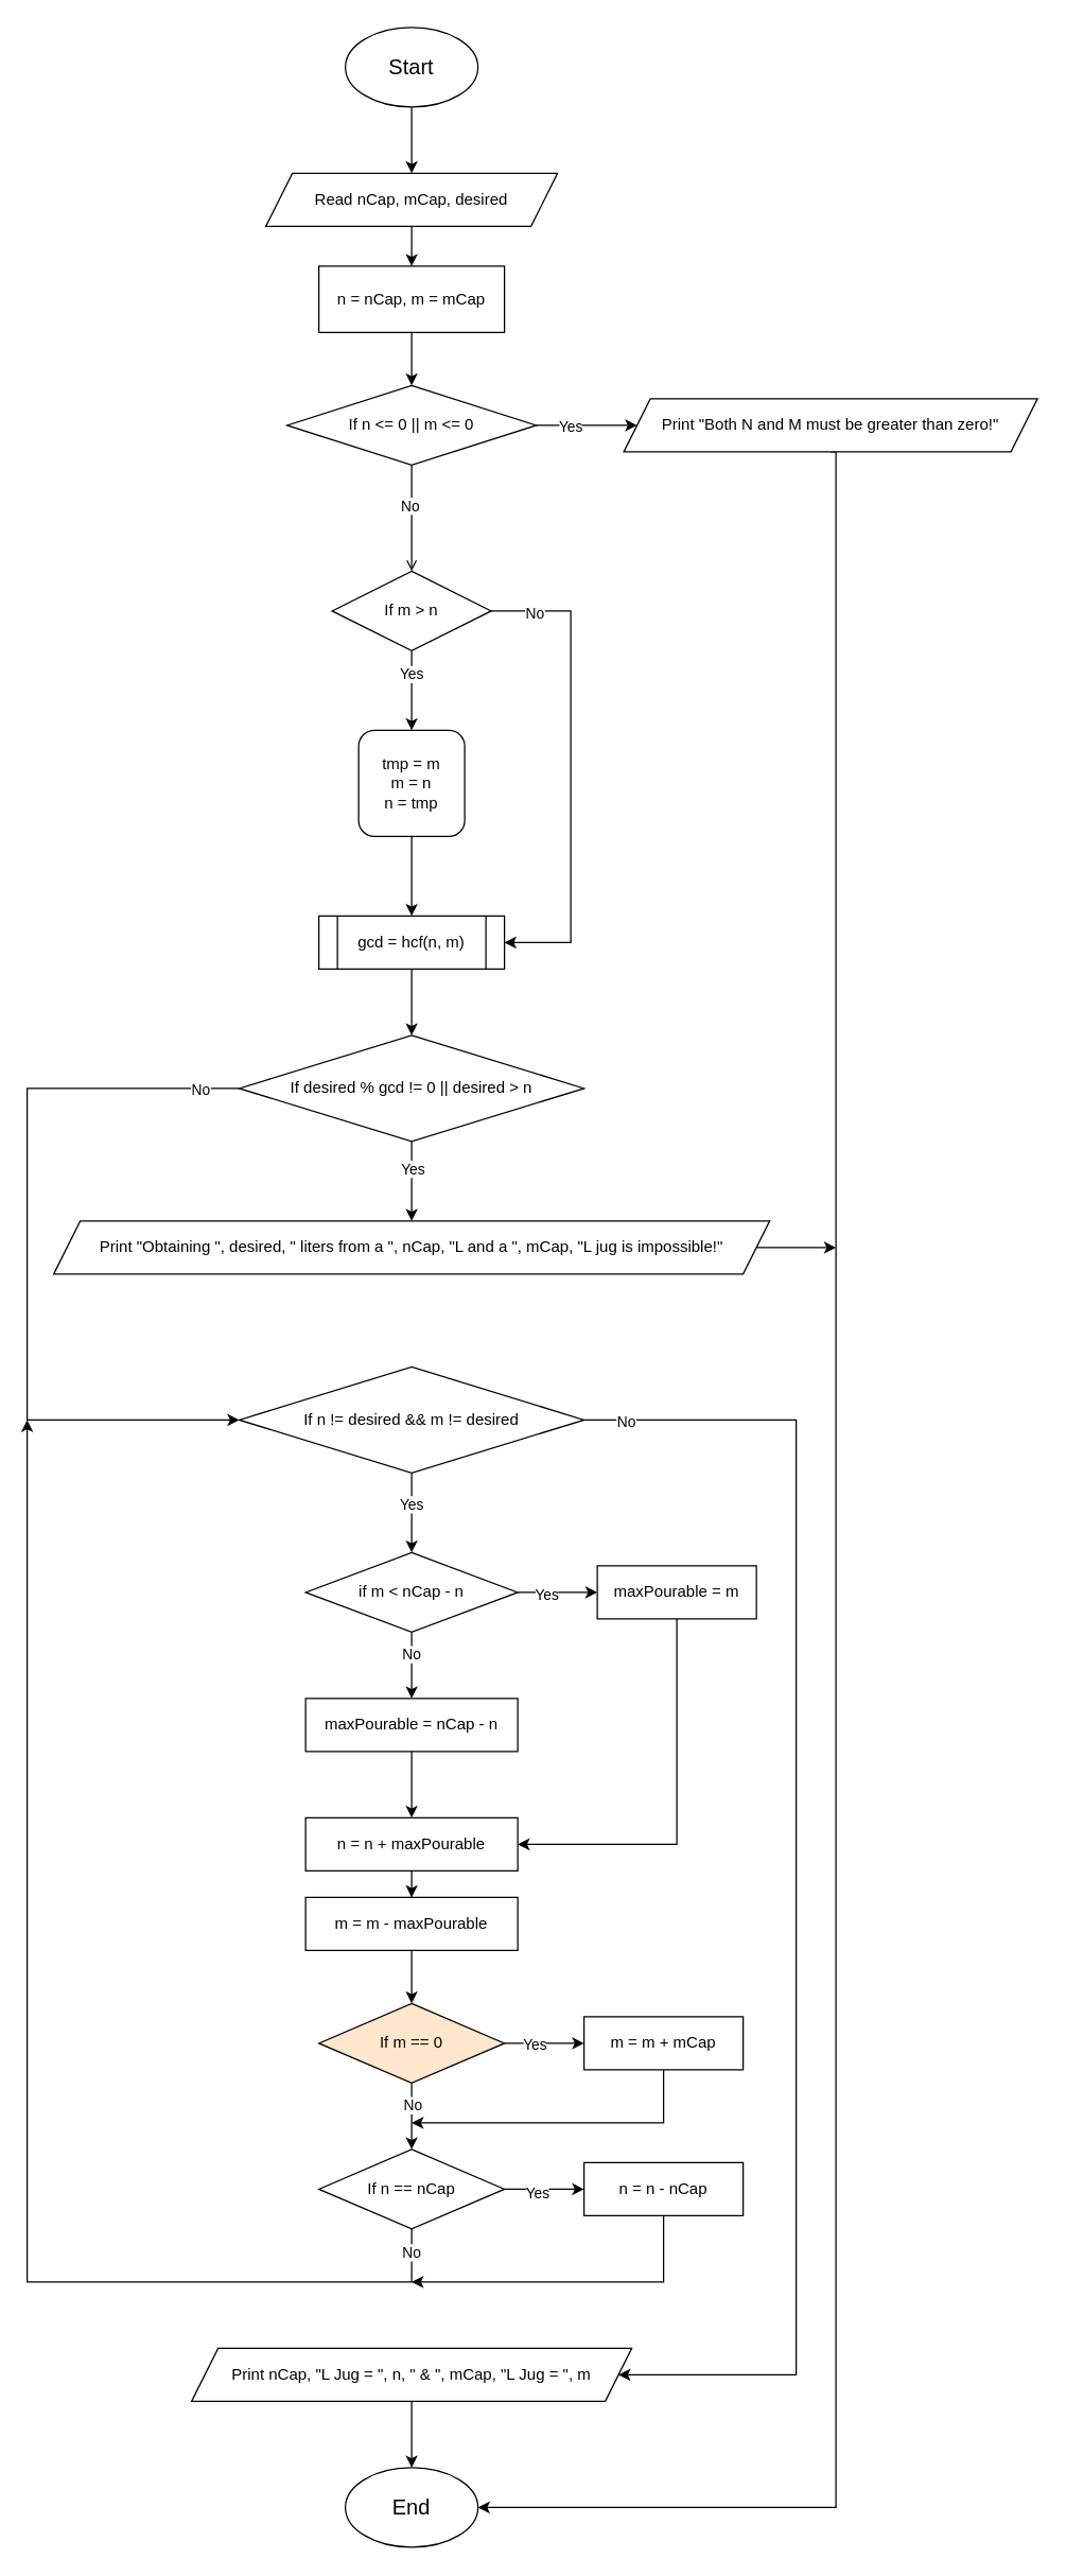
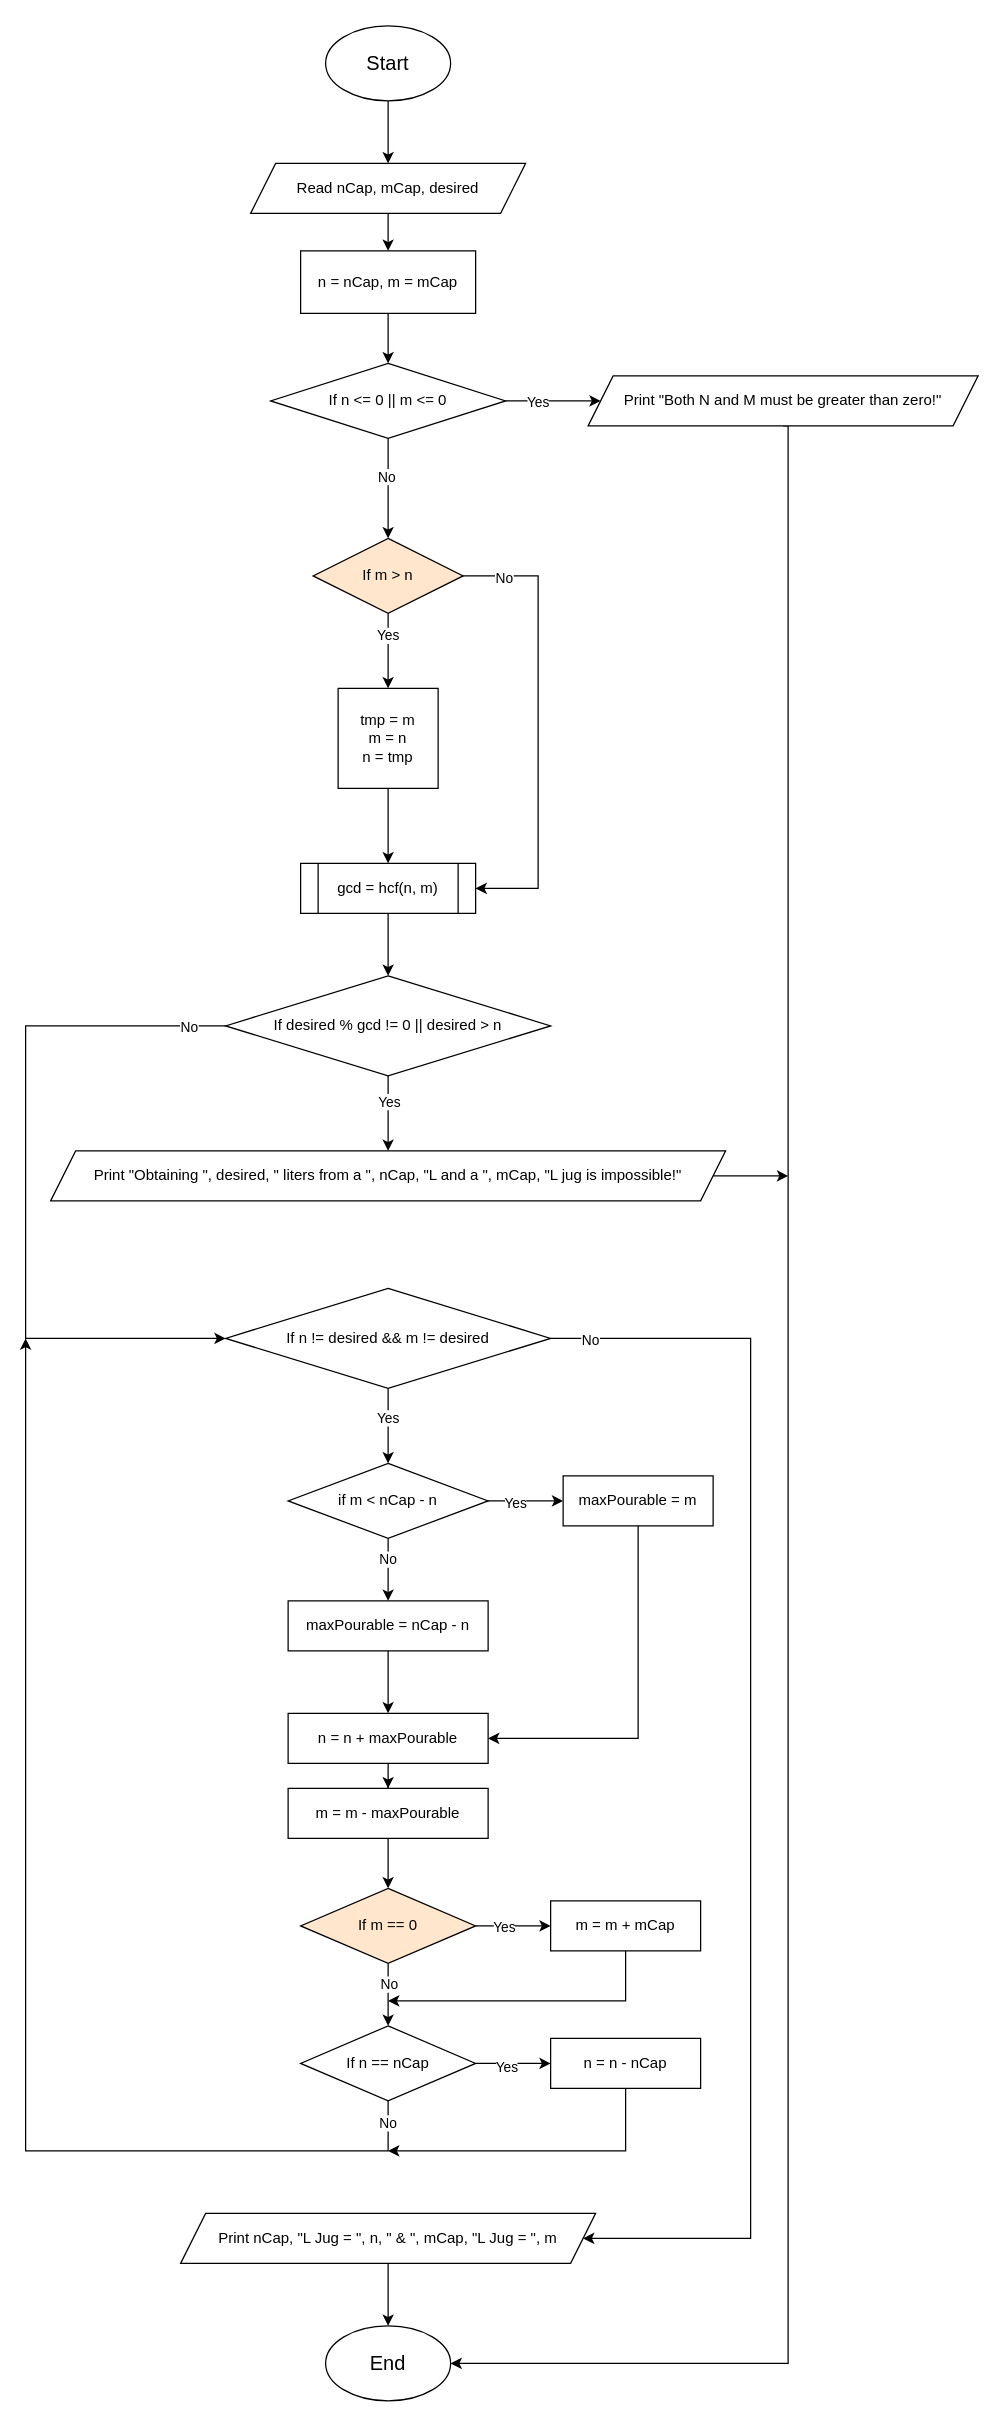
  <mxCell id="0" />
  <mxCell id="1" parent="0" />
  <mxCell id="2" value="" style="edgeStyle=orthogonalEdgeStyle;rounded=0;orthogonalLoop=1;jettySize=auto;html=1;" edge="1" parent="1" source="3" target="6"><mxGeometry relative="1" as="geometry" /></mxCell>
  <mxCell id="3" value="Start" style="ellipse;whiteSpace=wrap;html=1;fontSize=16;" vertex="1" parent="1"><mxGeometry x="260" y="20" width="100" height="60" as="geometry" /></mxCell>
  <mxCell id="4" value="End" style="ellipse;whiteSpace=wrap;html=1;fontSize=16;" vertex="1" parent="1"><mxGeometry x="260" y="1860" width="100" height="60" as="geometry" /></mxCell>
  <mxCell id="5" value="" style="edgeStyle=orthogonalEdgeStyle;rounded=0;orthogonalLoop=1;jettySize=auto;html=1;" edge="1" parent="1" source="6" target="8"><mxGeometry relative="1" as="geometry" /></mxCell>
  <mxCell id="6" value="Read nCap, mCap, desired" style="shape=parallelogram;perimeter=parallelogramPerimeter;whiteSpace=wrap;html=1;fixedSize=1;" vertex="1" parent="1"><mxGeometry x="200" y="130" width="220" height="40" as="geometry" /></mxCell>
  <mxCell id="7" value="" style="edgeStyle=orthogonalEdgeStyle;rounded=0;orthogonalLoop=1;jettySize=auto;html=1;" edge="1" parent="1" source="8" target="13"><mxGeometry relative="1" as="geometry" /></mxCell>
  <mxCell id="8" value="n = nCap, m = mCap" style="rounded=0;whiteSpace=wrap;html=1;" vertex="1" parent="1"><mxGeometry x="240" y="200" width="140" height="50" as="geometry" /></mxCell>
  <mxCell id="9" value="" style="edgeStyle=orthogonalEdgeStyle;rounded=0;orthogonalLoop=1;jettySize=auto;html=1;" edge="1" parent="1" source="13" target="15"><mxGeometry relative="1" as="geometry" /></mxCell>
  <mxCell id="10" value="Yes" style="edgeLabel;html=1;align=center;verticalAlign=middle;resizable=0;points=[];" vertex="1" connectable="0" parent="9"><mxGeometry x="-0.352" relative="1" as="geometry"><mxPoint as="offset" /></mxGeometry></mxCell>
- <mxCell id="11" value="" style="edgeStyle=orthogonalEdgeStyle;rounded=0;orthogonalLoop=1;jettySize=auto;html=1;endArrow=open;" edge="1" parent="1" source="13" target="20"><mxGeometry relative="1" as="geometry" /></mxCell>
+ <mxCell id="11" value="" style="edgeStyle=orthogonalEdgeStyle;rounded=0;orthogonalLoop=1;jettySize=auto;html=1;" edge="1" parent="1" source="13" target="20"><mxGeometry relative="1" as="geometry" /></mxCell>
  <mxCell id="12" value="No" style="edgeLabel;html=1;align=center;verticalAlign=middle;resizable=0;points=[];" vertex="1" connectable="0" parent="11"><mxGeometry x="-0.238" y="-2" relative="1" as="geometry"><mxPoint as="offset" /></mxGeometry></mxCell>
  <mxCell id="13" value="&lt;div&gt;If n &amp;lt;= 0 || m &amp;lt;= 0&lt;/div&gt;" style="rhombus;whiteSpace=wrap;html=1;" vertex="1" parent="1"><mxGeometry x="216" y="290" width="188" height="60" as="geometry" /></mxCell>
  <mxCell id="14" style="edgeStyle=orthogonalEdgeStyle;rounded=0;orthogonalLoop=1;jettySize=auto;html=1;exitX=0.5;exitY=1;exitDx=0;exitDy=0;entryX=1;entryY=0.5;entryDx=0;entryDy=0;" edge="1" parent="1" source="15" target="4"><mxGeometry relative="1" as="geometry"><Array as="points"><mxPoint x="630" y="340" /><mxPoint x="630" y="1890" /></Array></mxGeometry></mxCell>
  <mxCell id="15" value="Print&amp;nbsp;&quot;Both N and M must be greater than zero!&quot;" style="shape=parallelogram;perimeter=parallelogramPerimeter;whiteSpace=wrap;html=1;fixedSize=1;" vertex="1" parent="1"><mxGeometry x="470" y="300" width="312" height="40" as="geometry" /></mxCell>
  <mxCell id="16" value="" style="edgeStyle=orthogonalEdgeStyle;rounded=0;orthogonalLoop=1;jettySize=auto;html=1;" edge="1" parent="1" source="20" target="22"><mxGeometry relative="1" as="geometry" /></mxCell>
  <mxCell id="17" value="Yes" style="edgeLabel;html=1;align=center;verticalAlign=middle;resizable=0;points=[];" vertex="1" connectable="0" parent="16"><mxGeometry x="-0.448" y="-1" relative="1" as="geometry"><mxPoint as="offset" /></mxGeometry></mxCell>
  <mxCell id="18" style="edgeStyle=orthogonalEdgeStyle;rounded=0;orthogonalLoop=1;jettySize=auto;html=1;exitX=1;exitY=0.5;exitDx=0;exitDy=0;entryX=1;entryY=0.5;entryDx=0;entryDy=0;" edge="1" parent="1" source="20" target="24"><mxGeometry relative="1" as="geometry"><Array as="points"><mxPoint x="430" y="460" /><mxPoint x="430" y="710" /></Array></mxGeometry></mxCell>
  <mxCell id="19" value="No" style="edgeLabel;html=1;align=center;verticalAlign=middle;resizable=0;points=[];" vertex="1" connectable="0" parent="18"><mxGeometry x="-0.824" y="-1" relative="1" as="geometry"><mxPoint as="offset" /></mxGeometry></mxCell>
- <mxCell id="20" value="&lt;div&gt;If m &amp;gt; n&lt;/div&gt;" style="rhombus;whiteSpace=wrap;html=1;" vertex="1" parent="1"><mxGeometry x="250" y="430" width="120" height="60" as="geometry" /></mxCell>
+ <mxCell id="20" value="&lt;div&gt;If m &amp;gt; n&lt;/div&gt;" style="rhombus;whiteSpace=wrap;html=1;fillColor=#ffe6cc;" vertex="1" parent="1"><mxGeometry x="250" y="430" width="120" height="60" as="geometry" /></mxCell>
  <mxCell id="21" value="" style="edgeStyle=orthogonalEdgeStyle;rounded=0;orthogonalLoop=1;jettySize=auto;html=1;" edge="1" parent="1" source="22" target="24"><mxGeometry relative="1" as="geometry" /></mxCell>
- <mxCell id="22" value="tmp = m&lt;div&gt;m = n&lt;/div&gt;&lt;div&gt;n = tmp&lt;/div&gt;" style="whiteSpace=wrap;html=1;rounded=1;" vertex="1" parent="1"><mxGeometry x="270" y="550" width="80" height="80" as="geometry" /></mxCell>
+ <mxCell id="22" value="tmp = m&lt;div&gt;m = n&lt;/div&gt;&lt;div&gt;n = tmp&lt;/div&gt;" style="rounded=0;whiteSpace=wrap;html=1;" vertex="1" parent="1"><mxGeometry x="270" y="550" width="80" height="80" as="geometry" /></mxCell>
  <mxCell id="23" value="" style="edgeStyle=orthogonalEdgeStyle;rounded=0;orthogonalLoop=1;jettySize=auto;html=1;" edge="1" parent="1" source="24" target="29"><mxGeometry relative="1" as="geometry" /></mxCell>
  <mxCell id="24" value="gcd = hcf(n, m)" style="shape=process;whiteSpace=wrap;html=1;backgroundOutline=1;" vertex="1" parent="1"><mxGeometry x="240" y="690" width="140" height="40" as="geometry" /></mxCell>
  <mxCell id="25" value="" style="edgeStyle=orthogonalEdgeStyle;rounded=0;orthogonalLoop=1;jettySize=auto;html=1;" edge="1" parent="1" source="29" target="31"><mxGeometry relative="1" as="geometry" /></mxCell>
  <mxCell id="26" value="Yes" style="edgeLabel;html=1;align=center;verticalAlign=middle;resizable=0;points=[];" vertex="1" connectable="0" parent="25"><mxGeometry x="-0.346" y="-2" relative="1" as="geometry"><mxPoint x="2" as="offset" /></mxGeometry></mxCell>
  <mxCell id="27" style="edgeStyle=orthogonalEdgeStyle;rounded=0;orthogonalLoop=1;jettySize=auto;html=1;exitX=0;exitY=0.5;exitDx=0;exitDy=0;entryX=0;entryY=0.5;entryDx=0;entryDy=0;" edge="1" parent="1" source="29" target="36"><mxGeometry relative="1" as="geometry"><Array as="points"><mxPoint x="20" y="820" /><mxPoint x="20" y="1070" /></Array></mxGeometry></mxCell>
  <mxCell id="28" value="No" style="edgeLabel;html=1;align=center;verticalAlign=middle;resizable=0;points=[];" vertex="1" connectable="0" parent="27"><mxGeometry x="-0.881" y="-1" relative="1" as="geometry"><mxPoint x="4" y="1" as="offset" /></mxGeometry></mxCell>
  <mxCell id="29" value="&lt;div&gt;If&amp;nbsp;desired % gcd != 0 || desired &amp;gt; n&lt;/div&gt;" style="rhombus;whiteSpace=wrap;html=1;" vertex="1" parent="1"><mxGeometry x="180" y="780" width="260" height="80" as="geometry" /></mxCell>
  <mxCell id="30" style="edgeStyle=orthogonalEdgeStyle;rounded=0;orthogonalLoop=1;jettySize=auto;html=1;" edge="1" parent="1" source="31"><mxGeometry relative="1" as="geometry"><mxPoint x="630" y="940" as="targetPoint" /></mxGeometry></mxCell>
  <mxCell id="31" value="Print &quot;Obtaining &quot;, desired, &quot; liters from a &quot;, nCap, &quot;L and a &quot;, mCap, &quot;L jug is impossible!&quot;" style="shape=parallelogram;perimeter=parallelogramPerimeter;whiteSpace=wrap;html=1;fixedSize=1;" vertex="1" parent="1"><mxGeometry x="40" y="920" width="540" height="40" as="geometry" /></mxCell>
  <mxCell id="32" style="edgeStyle=orthogonalEdgeStyle;rounded=0;orthogonalLoop=1;jettySize=auto;html=1;exitX=1;exitY=0.5;exitDx=0;exitDy=0;entryX=1;entryY=0.5;entryDx=0;entryDy=0;" edge="1" parent="1" source="36" target="65"><mxGeometry relative="1" as="geometry"><Array as="points"><mxPoint x="600" y="1070" /><mxPoint x="600" y="1790" /></Array></mxGeometry></mxCell>
  <mxCell id="33" value="No" style="edgeLabel;html=1;align=center;verticalAlign=middle;resizable=0;points=[];" vertex="1" connectable="0" parent="32"><mxGeometry x="-0.938" y="-1" relative="1" as="geometry"><mxPoint as="offset" /></mxGeometry></mxCell>
  <mxCell id="34" value="" style="edgeStyle=orthogonalEdgeStyle;rounded=0;orthogonalLoop=1;jettySize=auto;html=1;" edge="1" parent="1" source="36" target="41"><mxGeometry relative="1" as="geometry" /></mxCell>
  <mxCell id="35" value="Yes" style="edgeLabel;html=1;align=center;verticalAlign=middle;resizable=0;points=[];" vertex="1" connectable="0" parent="34"><mxGeometry x="-0.236" y="-1" relative="1" as="geometry"><mxPoint as="offset" /></mxGeometry></mxCell>
  <mxCell id="36" value="&lt;div&gt;If&amp;nbsp;n != desired &amp;amp;&amp;amp; m != desired&lt;/div&gt;" style="rhombus;whiteSpace=wrap;html=1;" vertex="1" parent="1"><mxGeometry x="180" y="1030" width="260" height="80" as="geometry" /></mxCell>
  <mxCell id="37" value="" style="edgeStyle=orthogonalEdgeStyle;rounded=0;orthogonalLoop=1;jettySize=auto;html=1;" edge="1" parent="1" source="41" target="43"><mxGeometry relative="1" as="geometry" /></mxCell>
  <mxCell id="38" value="Yes" style="edgeLabel;html=1;align=center;verticalAlign=middle;resizable=0;points=[];" vertex="1" connectable="0" parent="37"><mxGeometry x="-0.301" y="-1" relative="1" as="geometry"><mxPoint as="offset" /></mxGeometry></mxCell>
  <mxCell id="39" value="" style="edgeStyle=orthogonalEdgeStyle;rounded=0;orthogonalLoop=1;jettySize=auto;html=1;" edge="1" parent="1" source="41" target="45"><mxGeometry relative="1" as="geometry" /></mxCell>
  <mxCell id="40" value="No" style="edgeLabel;html=1;align=center;verticalAlign=middle;resizable=0;points=[];" vertex="1" connectable="0" parent="39"><mxGeometry x="-0.379" y="-1" relative="1" as="geometry"><mxPoint as="offset" /></mxGeometry></mxCell>
  <mxCell id="41" value="&lt;div&gt;if&amp;nbsp;m &amp;lt; nCap - n&lt;/div&gt;" style="rhombus;whiteSpace=wrap;html=1;" vertex="1" parent="1"><mxGeometry x="230" y="1170" width="160" height="60" as="geometry" /></mxCell>
  <mxCell id="42" style="edgeStyle=orthogonalEdgeStyle;rounded=0;orthogonalLoop=1;jettySize=auto;html=1;entryX=1;entryY=0.5;entryDx=0;entryDy=0;" edge="1" parent="1" source="43" target="47"><mxGeometry relative="1" as="geometry"><Array as="points"><mxPoint x="510" y="1390" /></Array></mxGeometry></mxCell>
  <mxCell id="43" value="maxPourable = m" style="rounded=0;whiteSpace=wrap;html=1;" vertex="1" parent="1"><mxGeometry x="450" y="1180" width="120" height="40" as="geometry" /></mxCell>
  <mxCell id="44" style="edgeStyle=orthogonalEdgeStyle;rounded=0;orthogonalLoop=1;jettySize=auto;html=1;entryX=0.5;entryY=0;entryDx=0;entryDy=0;" edge="1" parent="1" source="45" target="47"><mxGeometry relative="1" as="geometry" /></mxCell>
  <mxCell id="45" value="maxPourable = nCap - n" style="rounded=0;whiteSpace=wrap;html=1;" vertex="1" parent="1"><mxGeometry x="230" y="1280" width="160" height="40" as="geometry" /></mxCell>
  <mxCell id="46" style="edgeStyle=orthogonalEdgeStyle;rounded=0;orthogonalLoop=1;jettySize=auto;html=1;entryX=0.5;entryY=0;entryDx=0;entryDy=0;" edge="1" parent="1" source="47" target="49"><mxGeometry relative="1" as="geometry" /></mxCell>
  <mxCell id="47" value="n = n + maxPourable" style="rounded=0;whiteSpace=wrap;html=1;" vertex="1" parent="1"><mxGeometry x="230" y="1370" width="160" height="40" as="geometry" /></mxCell>
  <mxCell id="48" value="" style="edgeStyle=orthogonalEdgeStyle;rounded=0;orthogonalLoop=1;jettySize=auto;html=1;" edge="1" parent="1" source="49" target="54"><mxGeometry relative="1" as="geometry" /></mxCell>
  <mxCell id="49" value="m = m - maxPourable" style="rounded=0;whiteSpace=wrap;html=1;" vertex="1" parent="1"><mxGeometry x="230" y="1430" width="160" height="40" as="geometry" /></mxCell>
  <mxCell id="50" value="" style="edgeStyle=orthogonalEdgeStyle;rounded=0;orthogonalLoop=1;jettySize=auto;html=1;" edge="1" parent="1" source="54" target="56"><mxGeometry relative="1" as="geometry" /></mxCell>
  <mxCell id="51" value="Yes" style="edgeLabel;html=1;align=center;verticalAlign=middle;resizable=0;points=[];" vertex="1" connectable="0" parent="50"><mxGeometry x="-0.264" relative="1" as="geometry"><mxPoint as="offset" /></mxGeometry></mxCell>
  <mxCell id="52" value="" style="edgeStyle=orthogonalEdgeStyle;rounded=0;orthogonalLoop=1;jettySize=auto;html=1;" edge="1" parent="1" source="54" target="61"><mxGeometry relative="1" as="geometry" /></mxCell>
  <mxCell id="53" value="No" style="edgeLabel;html=1;align=center;verticalAlign=middle;resizable=0;points=[];" vertex="1" connectable="0" parent="52"><mxGeometry x="-0.379" relative="1" as="geometry"><mxPoint as="offset" /></mxGeometry></mxCell>
  <mxCell id="54" value="If m == 0" style="rhombus;whiteSpace=wrap;html=1;fillColor=#ffe6cc;" vertex="1" parent="1"><mxGeometry x="240" y="1510" width="140" height="60" as="geometry" /></mxCell>
  <mxCell id="55" style="edgeStyle=orthogonalEdgeStyle;rounded=0;orthogonalLoop=1;jettySize=auto;html=1;exitX=0.5;exitY=1;exitDx=0;exitDy=0;" edge="1" parent="1" source="56"><mxGeometry relative="1" as="geometry"><mxPoint x="310" y="1600" as="targetPoint" /><Array as="points"><mxPoint x="500" y="1600" /><mxPoint x="310" y="1600" /></Array></mxGeometry></mxCell>
  <mxCell id="56" value="m = m + mCap" style="rounded=0;whiteSpace=wrap;html=1;" vertex="1" parent="1"><mxGeometry x="440" y="1520" width="120" height="40" as="geometry" /></mxCell>
  <mxCell id="57" style="edgeStyle=orthogonalEdgeStyle;rounded=0;orthogonalLoop=1;jettySize=auto;html=1;exitX=0.5;exitY=1;exitDx=0;exitDy=0;" edge="1" parent="1" source="61"><mxGeometry relative="1" as="geometry"><mxPoint x="20" y="1070" as="targetPoint" /><Array as="points"><mxPoint x="310" y="1720" /><mxPoint x="20" y="1720" /><mxPoint x="20" y="1090" /></Array></mxGeometry></mxCell>
  <mxCell id="58" value="No" style="edgeLabel;html=1;align=center;verticalAlign=middle;resizable=0;points=[];" vertex="1" connectable="0" parent="57"><mxGeometry x="-0.966" y="-1" relative="1" as="geometry"><mxPoint as="offset" /></mxGeometry></mxCell>
  <mxCell id="59" value="" style="edgeStyle=orthogonalEdgeStyle;rounded=0;orthogonalLoop=1;jettySize=auto;html=1;" edge="1" parent="1" source="61" target="63"><mxGeometry relative="1" as="geometry" /></mxCell>
  <mxCell id="60" value="Yes" style="edgeLabel;html=1;align=center;verticalAlign=middle;resizable=0;points=[];" vertex="1" connectable="0" parent="59"><mxGeometry x="-0.215" y="-2" relative="1" as="geometry"><mxPoint as="offset" /></mxGeometry></mxCell>
  <mxCell id="61" value="If n == nCap" style="rhombus;whiteSpace=wrap;html=1;" vertex="1" parent="1"><mxGeometry x="240" y="1620" width="140" height="60" as="geometry" /></mxCell>
  <mxCell id="62" style="edgeStyle=orthogonalEdgeStyle;rounded=0;orthogonalLoop=1;jettySize=auto;html=1;exitX=0.5;exitY=1;exitDx=0;exitDy=0;" edge="1" parent="1" source="63"><mxGeometry relative="1" as="geometry"><mxPoint x="310" y="1720" as="targetPoint" /><Array as="points"><mxPoint x="500" y="1720" /></Array></mxGeometry></mxCell>
  <mxCell id="63" value="n = n - nCap" style="rounded=0;whiteSpace=wrap;html=1;" vertex="1" parent="1"><mxGeometry x="440" y="1630" width="120" height="40" as="geometry" /></mxCell>
  <mxCell id="64" value="" style="edgeStyle=orthogonalEdgeStyle;rounded=0;orthogonalLoop=1;jettySize=auto;html=1;" edge="1" parent="1" source="65" target="4"><mxGeometry relative="1" as="geometry" /></mxCell>
  <mxCell id="65" value="Print nCap, &quot;L Jug = &quot;, n, &quot; &amp;amp; &quot;, mCap, &quot;L Jug = &quot;, m" style="shape=parallelogram;perimeter=parallelogramPerimeter;whiteSpace=wrap;html=1;fixedSize=1;" vertex="1" parent="1"><mxGeometry x="144" y="1770" width="332" height="40" as="geometry" /></mxCell>
